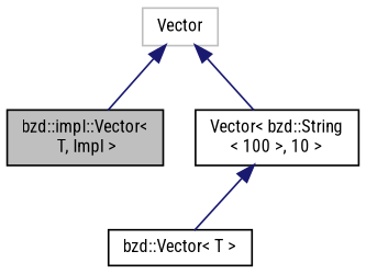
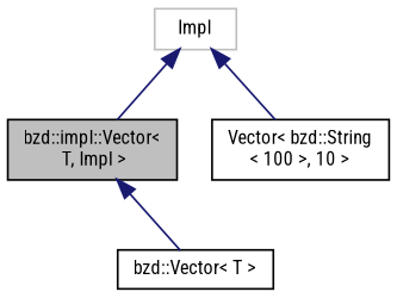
  digraph {
    fontname="Roboto Condensed"
    node [color=black fillcolor=white fontname="Roboto Condensed" fontsize=10 shape=record style=filled]
    edge [color=midnightblue dir=back fontname="Roboto Condensed" fontsize=10 labelfontname=Helvetica labelfontsize=10 style=solid]
    n1 [fillcolor=grey75 fontcolor=black height=0.2 label="bzd::impl::Vector\<\l T, Impl \>" width=0.4]
    n2 [height=0.2 label="bzd::Vector\< T \>" width=0.4]
    n3 [height=0.2 label="Vector\< bzd::String\l\< 100 \>, 10 \>" width=0.4]
-   n4 [color=grey75 height=0.2 label=Vector width=0.4]
-   n3 -> n2
+   n4 [color=grey75 height=0.2 label=Impl width=0.4]
+   n1 -> n2
    n4 -> n1
    n4 -> n3
  }
